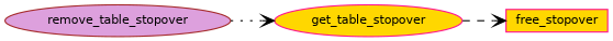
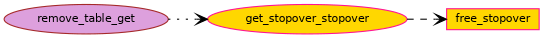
  digraph {
    rankdir=LR
    node [color=deeppink fillcolor=gold fontname=Helvetica fontsize=10 shape=ellipse style=filled]
    edge [arrowhead=vee color=black fontname=Helvetica fontsize=10 labelfontname=Helvetica labelfontsize=10]
-   n1 [color=brown fillcolor=plum fontcolor=black height=0.2 label=remove_table_stopover width=0.4]
-   n2 [height=0.2 label=get_table_stopover width=0.4]
+   n1 [color=brown fillcolor=plum fontcolor=black height=0.2 label=remove_table_get width=0.4]
+   n2 [height=0.2 label=get_stopover_stopover width=0.4]
    n3 [height=0.2 label=free_stopover shape=box width=0.4]
    n1 -> n2 [style=dotted]
    n2 -> n3 [style=dashed]
  }
